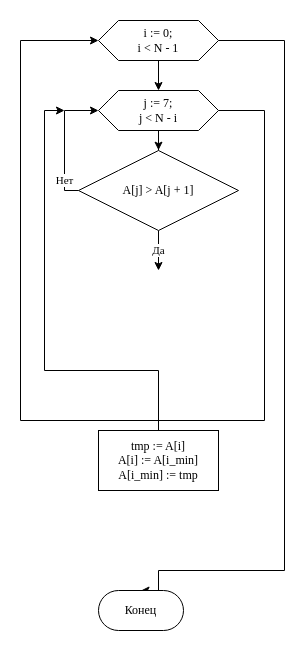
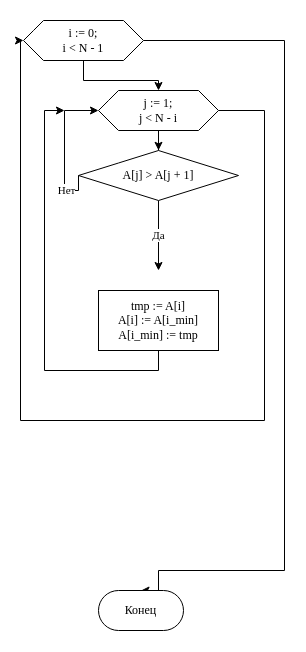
  <mxCell id="0" />
  <mxCell id="1" parent="0" />
  <mxCell id="2" value="" style="edgeStyle=orthogonalEdgeStyle;rounded=0;orthogonalLoop=1;jettySize=auto;html=1;fontFamily=Consolas;entryX=0.5;entryY=0;entryDx=0;entryDy=0;" edge="1" parent="1" source="4" target="7"><mxGeometry relative="1" as="geometry"><mxPoint x="158.029" y="80" as="targetPoint" /></mxGeometry></mxCell>
  <mxCell id="3" style="edgeStyle=orthogonalEdgeStyle;rounded=0;orthogonalLoop=1;jettySize=auto;html=1;fontFamily=Consolas;entryX=0.5;entryY=0;entryDx=0;entryDy=0;" edge="1" parent="1" source="4" target="13"><mxGeometry relative="1" as="geometry"><mxPoint x="164" y="590" as="targetPoint" /><Array as="points"><mxPoint x="284" y="40" /><mxPoint x="284" y="570" /><mxPoint x="158" y="570" /></Array></mxGeometry></mxCell>
- <mxCell id="4" value="&lt;div&gt;i := 0;&lt;/div&gt;&lt;div&gt;i &amp;lt; N - 1&lt;/div&gt;" style="shape=hexagon;perimeter=hexagonPerimeter2;whiteSpace=wrap;html=1;fixedSize=1;rounded=1;fontFamily=Consolas;arcSize=0;" vertex="1" parent="1"><mxGeometry x="98" y="20" width="120" height="40" as="geometry" /></mxCell>
+ <mxCell id="4" value="&lt;div&gt;i := 0;&lt;/div&gt;&lt;div&gt;i &amp;lt; N - 1&lt;/div&gt;" style="shape=hexagon;perimeter=hexagonPerimeter2;whiteSpace=wrap;html=1;fixedSize=1;rounded=1;fontFamily=Consolas;arcSize=0;" vertex="1" parent="1"><mxGeometry x="23" y="20" width="120" height="40" as="geometry" /></mxCell>
  <mxCell id="5" value="" style="edgeStyle=orthogonalEdgeStyle;rounded=0;orthogonalLoop=1;jettySize=auto;html=1;fontFamily=Consolas;entryX=0.5;entryY=-0.004;entryDx=0;entryDy=0;entryPerimeter=0;" edge="1" parent="1" source="7" target="10"><mxGeometry relative="1" as="geometry"><mxPoint x="158" y="190" as="targetPoint" /><Array as="points" /></mxGeometry></mxCell>
  <mxCell id="6" style="edgeStyle=orthogonalEdgeStyle;rounded=0;orthogonalLoop=1;jettySize=auto;html=1;fontFamily=Consolas;entryX=0;entryY=0.5;entryDx=0;entryDy=0;exitX=1;exitY=0.5;exitDx=0;exitDy=0;" edge="1" parent="1" source="7" target="4"><mxGeometry relative="1" as="geometry"><mxPoint x="238" y="420" as="targetPoint" /><Array as="points"><mxPoint x="264" y="110" /><mxPoint x="264" y="420" /><mxPoint x="20" y="420" /><mxPoint x="20" y="40" /></Array></mxGeometry></mxCell>
- <mxCell id="7" value="&lt;div&gt;j := 7;&lt;/div&gt;&lt;div&gt;j &amp;lt; N - i&lt;br&gt;&lt;/div&gt;" style="shape=hexagon;perimeter=hexagonPerimeter2;whiteSpace=wrap;html=1;fixedSize=1;rounded=1;fontFamily=Consolas;arcSize=0;" vertex="1" parent="1"><mxGeometry x="98" y="90" width="120" height="40" as="geometry" /></mxCell>
+ <mxCell id="7" value="&lt;div&gt;j := 1;&lt;/div&gt;&lt;div&gt;j &amp;lt; N - i&lt;br&gt;&lt;/div&gt;" style="shape=hexagon;perimeter=hexagonPerimeter2;whiteSpace=wrap;html=1;fixedSize=1;rounded=1;fontFamily=Consolas;arcSize=0;" vertex="1" parent="1"><mxGeometry x="98" y="90" width="120" height="40" as="geometry" /></mxCell>
  <mxCell id="8" value="Да" style="edgeStyle=orthogonalEdgeStyle;rounded=0;orthogonalLoop=1;jettySize=auto;html=1;fontFamily=Consolas;" edge="1" parent="1" source="10"><mxGeometry relative="1" as="geometry"><mxPoint x="158" y="270" as="targetPoint" /></mxGeometry></mxCell>
  <mxCell id="9" value="&lt;div&gt;Нет&lt;/div&gt;" style="edgeStyle=orthogonalEdgeStyle;rounded=0;orthogonalLoop=1;jettySize=auto;html=1;fontFamily=Consolas;entryX=0;entryY=0.5;entryDx=0;entryDy=0;exitX=0;exitY=0.5;exitDx=0;exitDy=0;" edge="1" parent="1" source="10" target="7"><mxGeometry x="-0.625" relative="1" as="geometry"><mxPoint x="74" y="40" as="targetPoint" /><Array as="points"><mxPoint x="64" y="190" /><mxPoint x="64" y="110" /></Array><mxPoint as="offset" /></mxGeometry></mxCell>
- <mxCell id="10" value="A[j] &amp;gt; A[j + 1]" style="rhombus;whiteSpace=wrap;html=1;rounded=1;fontFamily=Consolas;arcSize=0;" vertex="1" parent="1"><mxGeometry x="78" y="150" width="160" height="80" as="geometry" /></mxCell>
+ <mxCell id="10" value="A[j] &amp;gt; A[j + 1]" style="rhombus;whiteSpace=wrap;html=1;rounded=1;fontFamily=Consolas;arcSize=0;" vertex="1" parent="1"><mxGeometry x="78" y="150" width="160" height="50" as="geometry" /></mxCell>
  <mxCell id="11" style="edgeStyle=orthogonalEdgeStyle;rounded=0;orthogonalLoop=1;jettySize=auto;html=1;fontFamily=Consolas;exitX=0.5;exitY=1;exitDx=0;exitDy=0;" edge="1" parent="1" source="12"><mxGeometry relative="1" as="geometry"><mxPoint x="64" y="110" as="targetPoint" /><Array as="points"><mxPoint x="158" y="370" /><mxPoint x="44" y="370" /><mxPoint x="44" y="110" /></Array><mxPoint x="158.029" y="310" as="sourcePoint" /></mxGeometry></mxCell>
- <mxCell id="12" value="&lt;div&gt;tmp := A[i]&lt;/div&gt;&lt;div&gt;A[i] := A[i_min]&lt;/div&gt;&lt;div&gt;A[i_min] := tmp&lt;br&gt;&lt;/div&gt;" style="whiteSpace=wrap;html=1;rounded=1;fontFamily=Consolas;arcSize=0;" vertex="1" parent="1"><mxGeometry x="98" y="430" width="120" height="60" as="geometry" /></mxCell>
+ <mxCell id="12" value="&lt;div&gt;tmp := A[i]&lt;/div&gt;&lt;div&gt;A[i] := A[i_min]&lt;/div&gt;&lt;div&gt;A[i_min] := tmp&lt;br&gt;&lt;/div&gt;" style="whiteSpace=wrap;html=1;rounded=1;fontFamily=Consolas;arcSize=0;" vertex="1" parent="1"><mxGeometry x="98" y="290" width="120" height="60" as="geometry" /></mxCell>
  <mxCell id="13" value="Конец" style="rounded=1;whiteSpace=wrap;html=1;arcSize=50;fontFamily=Consolas;" vertex="1" parent="1"><mxGeometry x="98" y="590" width="85" height="40" as="geometry" /></mxCell>
